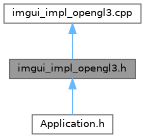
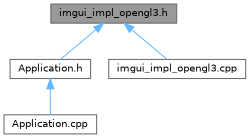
  digraph {
    node [color=grey40 fillcolor=white fontname=Helvetica fontsize=10 shape=box style=filled]
    edge [color=steelblue1 dir=back fontname=Helvetica fontsize=10 labelfontname=Helvetica labelfontsize=10 style=solid]
    n1 [color=gray40 fillcolor=grey60 fontcolor=black height=0.2 label="imgui_impl_opengl3.h" width=0.4]
    n2 [height=0.2 label="Application.h" width=0.4]
    n3 [height=0.2 label="imgui_impl_opengl3.cpp" width=0.4]
+   n4 [height=0.2 label="Application.cpp" width=0.4]
    n1 -> n2
-   n3 -> n1
+   n1 -> n3
+   n2 -> n4
  }
